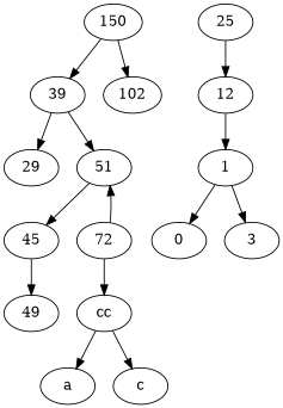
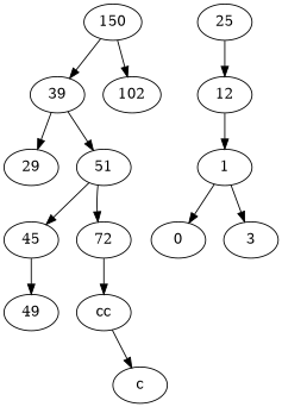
  digraph {
    n1 [label=150]
    39
    102
    29
    51
    45
    72
    25
    12
    1
    0
    3
    49
    cc
-   a
    c
    n1 -> 39
    n1 -> 102
    39 -> 29
    39 -> 51
    51 -> 45
-   72 -> 51
+   51 -> 72
    45 -> 49
    72 -> cc
    25 -> 12
    12 -> 1
    1 -> 0
    1 -> 3
-   cc -> a
    cc -> c
  }
